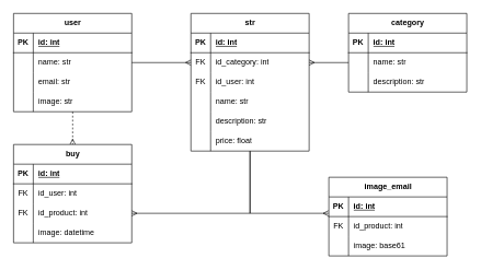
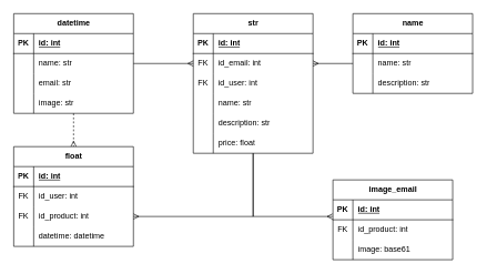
  <mxCell id="0" />
  <mxCell id="1" parent="0" />
  <mxCell id="2" style="edgeStyle=orthogonalEdgeStyle;rounded=0;orthogonalLoop=1;jettySize=auto;html=1;entryX=0.5;entryY=0;entryDx=0;entryDy=0;endArrow=ERmany;endFill=0;dashed=1;" edge="1" parent="1" source="3" target="49"><mxGeometry relative="1" as="geometry" /></mxCell>
- <mxCell id="3" value="user" style="shape=table;startSize=30;container=1;collapsible=1;childLayout=tableLayout;fixedRows=1;rowLines=0;fontStyle=1;align=center;resizeLast=1;html=1;" vertex="1" parent="1"><mxGeometry x="20" y="20" width="180" height="150" as="geometry" /></mxCell>
+ <mxCell id="3" value="datetime" style="shape=table;startSize=30;container=1;collapsible=1;childLayout=tableLayout;fixedRows=1;rowLines=0;fontStyle=1;align=center;resizeLast=1;html=1;" vertex="1" parent="1"><mxGeometry x="20" y="20" width="180" height="150" as="geometry" /></mxCell>
  <mxCell id="4" value="" style="shape=tableRow;horizontal=0;startSize=0;swimlaneHead=0;swimlaneBody=0;fillColor=none;collapsible=0;dropTarget=0;points=[[0,0.5],[1,0.5]];portConstraint=eastwest;top=0;left=0;right=0;bottom=1;" vertex="1" parent="3"><mxGeometry y="30" width="180" height="30" as="geometry" /></mxCell>
  <mxCell id="5" value="PK" style="shape=partialRectangle;connectable=0;fillColor=none;top=0;left=0;bottom=0;right=0;fontStyle=1;overflow=hidden;whiteSpace=wrap;html=1;" vertex="1" parent="4"><mxGeometry width="30" height="30" as="geometry"><mxRectangle width="30" height="30" as="alternateBounds" /></mxGeometry></mxCell>
  <mxCell id="6" value="id: int" style="shape=partialRectangle;connectable=0;fillColor=none;top=0;left=0;bottom=0;right=0;align=left;spacingLeft=6;fontStyle=5;overflow=hidden;whiteSpace=wrap;html=1;" vertex="1" parent="4"><mxGeometry x="30" width="150" height="30" as="geometry"><mxRectangle width="150" height="30" as="alternateBounds" /></mxGeometry></mxCell>
  <mxCell id="7" value="" style="shape=tableRow;horizontal=0;startSize=0;swimlaneHead=0;swimlaneBody=0;fillColor=none;collapsible=0;dropTarget=0;points=[[0,0.5],[1,0.5]];portConstraint=eastwest;top=0;left=0;right=0;bottom=0;" vertex="1" parent="3"><mxGeometry y="60" width="180" height="30" as="geometry" /></mxCell>
  <mxCell id="8" value="" style="shape=partialRectangle;connectable=0;fillColor=none;top=0;left=0;bottom=0;right=0;editable=1;overflow=hidden;whiteSpace=wrap;html=1;" vertex="1" parent="7"><mxGeometry width="30" height="30" as="geometry"><mxRectangle width="30" height="30" as="alternateBounds" /></mxGeometry></mxCell>
  <mxCell id="9" value="name: str" style="shape=partialRectangle;connectable=0;fillColor=none;top=0;left=0;bottom=0;right=0;align=left;spacingLeft=6;overflow=hidden;whiteSpace=wrap;html=1;" vertex="1" parent="7"><mxGeometry x="30" width="150" height="30" as="geometry"><mxRectangle width="150" height="30" as="alternateBounds" /></mxGeometry></mxCell>
  <mxCell id="10" value="" style="shape=tableRow;horizontal=0;startSize=0;swimlaneHead=0;swimlaneBody=0;fillColor=none;collapsible=0;dropTarget=0;points=[[0,0.5],[1,0.5]];portConstraint=eastwest;top=0;left=0;right=0;bottom=0;" vertex="1" parent="3"><mxGeometry y="90" width="180" height="30" as="geometry" /></mxCell>
  <mxCell id="11" value="" style="shape=partialRectangle;connectable=0;fillColor=none;top=0;left=0;bottom=0;right=0;editable=1;overflow=hidden;whiteSpace=wrap;html=1;" vertex="1" parent="10"><mxGeometry width="30" height="30" as="geometry"><mxRectangle width="30" height="30" as="alternateBounds" /></mxGeometry></mxCell>
  <mxCell id="12" value="email: str" style="shape=partialRectangle;connectable=0;fillColor=none;top=0;left=0;bottom=0;right=0;align=left;spacingLeft=6;overflow=hidden;whiteSpace=wrap;html=1;" vertex="1" parent="10"><mxGeometry x="30" width="150" height="30" as="geometry"><mxRectangle width="150" height="30" as="alternateBounds" /></mxGeometry></mxCell>
  <mxCell id="13" value="" style="shape=tableRow;horizontal=0;startSize=0;swimlaneHead=0;swimlaneBody=0;fillColor=none;collapsible=0;dropTarget=0;points=[[0,0.5],[1,0.5]];portConstraint=eastwest;top=0;left=0;right=0;bottom=0;" vertex="1" parent="3"><mxGeometry y="120" width="180" height="30" as="geometry" /></mxCell>
  <mxCell id="14" value="" style="shape=partialRectangle;connectable=0;fillColor=none;top=0;left=0;bottom=0;right=0;editable=1;overflow=hidden;whiteSpace=wrap;html=1;" vertex="1" parent="13"><mxGeometry width="30" height="30" as="geometry"><mxRectangle width="30" height="30" as="alternateBounds" /></mxGeometry></mxCell>
  <mxCell id="15" value="image: str" style="shape=partialRectangle;connectable=0;fillColor=none;top=0;left=0;bottom=0;right=0;align=left;spacingLeft=6;overflow=hidden;whiteSpace=wrap;html=1;" vertex="1" parent="13"><mxGeometry x="30" width="150" height="30" as="geometry"><mxRectangle width="150" height="30" as="alternateBounds" /></mxGeometry></mxCell>
  <mxCell id="16" style="edgeStyle=orthogonalEdgeStyle;rounded=0;orthogonalLoop=1;jettySize=auto;html=1;entryX=1;entryY=0.5;entryDx=0;entryDy=0;endArrow=ERmany;endFill=0;" edge="1" parent="1" source="18" target="56"><mxGeometry relative="1" as="geometry" /></mxCell>
  <mxCell id="17" style="edgeStyle=orthogonalEdgeStyle;rounded=0;orthogonalLoop=1;jettySize=auto;html=1;entryX=-0.003;entryY=0.834;entryDx=0;entryDy=0;entryPerimeter=0;endArrow=ERmany;endFill=0;" edge="1" parent="1" source="18" target="63"><mxGeometry relative="1" as="geometry" /></mxCell>
  <mxCell id="18" value="str" style="shape=table;startSize=30;container=1;collapsible=1;childLayout=tableLayout;fixedRows=1;rowLines=0;fontStyle=1;align=center;resizeLast=1;html=1;" vertex="1" parent="1"><mxGeometry x="290" y="20" width="180" height="210" as="geometry" /></mxCell>
  <mxCell id="19" value="" style="shape=tableRow;horizontal=0;startSize=0;swimlaneHead=0;swimlaneBody=0;fillColor=none;collapsible=0;dropTarget=0;points=[[0,0.5],[1,0.5]];portConstraint=eastwest;top=0;left=0;right=0;bottom=1;" vertex="1" parent="18"><mxGeometry y="30" width="180" height="30" as="geometry" /></mxCell>
  <mxCell id="20" value="PK" style="shape=partialRectangle;connectable=0;fillColor=none;top=0;left=0;bottom=0;right=0;fontStyle=1;overflow=hidden;whiteSpace=wrap;html=1;" vertex="1" parent="19"><mxGeometry width="30" height="30" as="geometry"><mxRectangle width="30" height="30" as="alternateBounds" /></mxGeometry></mxCell>
  <mxCell id="21" value="id: int" style="shape=partialRectangle;connectable=0;fillColor=none;top=0;left=0;bottom=0;right=0;align=left;spacingLeft=6;fontStyle=5;overflow=hidden;whiteSpace=wrap;html=1;" vertex="1" parent="19"><mxGeometry x="30" width="150" height="30" as="geometry"><mxRectangle width="150" height="30" as="alternateBounds" /></mxGeometry></mxCell>
  <mxCell id="22" value="" style="shape=tableRow;horizontal=0;startSize=0;swimlaneHead=0;swimlaneBody=0;fillColor=none;collapsible=0;dropTarget=0;points=[[0,0.5],[1,0.5]];portConstraint=eastwest;top=0;left=0;right=0;bottom=0;" vertex="1" parent="18"><mxGeometry y="60" width="180" height="30" as="geometry" /></mxCell>
  <mxCell id="23" value="FK" style="shape=partialRectangle;connectable=0;fillColor=none;top=0;left=0;bottom=0;right=0;editable=1;overflow=hidden;whiteSpace=wrap;html=1;" vertex="1" parent="22"><mxGeometry width="30" height="30" as="geometry"><mxRectangle width="30" height="30" as="alternateBounds" /></mxGeometry></mxCell>
- <mxCell id="24" value="id_category: int" style="shape=partialRectangle;connectable=0;fillColor=none;top=0;left=0;bottom=0;right=0;align=left;spacingLeft=6;overflow=hidden;whiteSpace=wrap;html=1;" vertex="1" parent="22"><mxGeometry x="30" width="150" height="30" as="geometry"><mxRectangle width="150" height="30" as="alternateBounds" /></mxGeometry></mxCell>
+ <mxCell id="24" value="id_email: int" style="shape=partialRectangle;connectable=0;fillColor=none;top=0;left=0;bottom=0;right=0;align=left;spacingLeft=6;overflow=hidden;whiteSpace=wrap;html=1;" vertex="1" parent="22"><mxGeometry x="30" width="150" height="30" as="geometry"><mxRectangle width="150" height="30" as="alternateBounds" /></mxGeometry></mxCell>
  <mxCell id="25" value="" style="shape=tableRow;horizontal=0;startSize=0;swimlaneHead=0;swimlaneBody=0;fillColor=none;collapsible=0;dropTarget=0;points=[[0,0.5],[1,0.5]];portConstraint=eastwest;top=0;left=0;right=0;bottom=0;" vertex="1" parent="18"><mxGeometry y="90" width="180" height="30" as="geometry" /></mxCell>
  <mxCell id="26" value="FK" style="shape=partialRectangle;connectable=0;fillColor=none;top=0;left=0;bottom=0;right=0;editable=1;overflow=hidden;whiteSpace=wrap;html=1;" vertex="1" parent="25"><mxGeometry width="30" height="30" as="geometry"><mxRectangle width="30" height="30" as="alternateBounds" /></mxGeometry></mxCell>
  <mxCell id="27" value="id_user: int" style="shape=partialRectangle;connectable=0;fillColor=none;top=0;left=0;bottom=0;right=0;align=left;spacingLeft=6;overflow=hidden;whiteSpace=wrap;html=1;" vertex="1" parent="25"><mxGeometry x="30" width="150" height="30" as="geometry"><mxRectangle width="150" height="30" as="alternateBounds" /></mxGeometry></mxCell>
  <mxCell id="28" value="" style="shape=tableRow;horizontal=0;startSize=0;swimlaneHead=0;swimlaneBody=0;fillColor=none;collapsible=0;dropTarget=0;points=[[0,0.5],[1,0.5]];portConstraint=eastwest;top=0;left=0;right=0;bottom=0;" vertex="1" parent="18"><mxGeometry y="120" width="180" height="30" as="geometry" /></mxCell>
  <mxCell id="29" value="" style="shape=partialRectangle;connectable=0;fillColor=none;top=0;left=0;bottom=0;right=0;editable=1;overflow=hidden;whiteSpace=wrap;html=1;" vertex="1" parent="28"><mxGeometry width="30" height="30" as="geometry"><mxRectangle width="30" height="30" as="alternateBounds" /></mxGeometry></mxCell>
  <mxCell id="30" value="name: str" style="shape=partialRectangle;connectable=0;fillColor=none;top=0;left=0;bottom=0;right=0;align=left;spacingLeft=6;overflow=hidden;whiteSpace=wrap;html=1;" vertex="1" parent="28"><mxGeometry x="30" width="150" height="30" as="geometry"><mxRectangle width="150" height="30" as="alternateBounds" /></mxGeometry></mxCell>
  <mxCell id="31" value="" style="shape=tableRow;horizontal=0;startSize=0;swimlaneHead=0;swimlaneBody=0;fillColor=none;collapsible=0;dropTarget=0;points=[[0,0.5],[1,0.5]];portConstraint=eastwest;top=0;left=0;right=0;bottom=0;" vertex="1" parent="18"><mxGeometry y="150" width="180" height="30" as="geometry" /></mxCell>
  <mxCell id="32" value="" style="shape=partialRectangle;connectable=0;fillColor=none;top=0;left=0;bottom=0;right=0;editable=1;overflow=hidden;whiteSpace=wrap;html=1;" vertex="1" parent="31"><mxGeometry width="30" height="30" as="geometry"><mxRectangle width="30" height="30" as="alternateBounds" /></mxGeometry></mxCell>
  <mxCell id="33" value="description: str" style="shape=partialRectangle;connectable=0;fillColor=none;top=0;left=0;bottom=0;right=0;align=left;spacingLeft=6;overflow=hidden;whiteSpace=wrap;html=1;" vertex="1" parent="31"><mxGeometry x="30" width="150" height="30" as="geometry"><mxRectangle width="150" height="30" as="alternateBounds" /></mxGeometry></mxCell>
  <mxCell id="34" value="" style="shape=tableRow;horizontal=0;startSize=0;swimlaneHead=0;swimlaneBody=0;fillColor=none;collapsible=0;dropTarget=0;points=[[0,0.5],[1,0.5]];portConstraint=eastwest;top=0;left=0;right=0;bottom=0;" vertex="1" parent="18"><mxGeometry y="180" width="180" height="30" as="geometry" /></mxCell>
  <mxCell id="35" value="" style="shape=partialRectangle;connectable=0;fillColor=none;top=0;left=0;bottom=0;right=0;editable=1;overflow=hidden;whiteSpace=wrap;html=1;" vertex="1" parent="34"><mxGeometry width="30" height="30" as="geometry"><mxRectangle width="30" height="30" as="alternateBounds" /></mxGeometry></mxCell>
  <mxCell id="36" value="price: float" style="shape=partialRectangle;connectable=0;fillColor=none;top=0;left=0;bottom=0;right=0;align=left;spacingLeft=6;overflow=hidden;whiteSpace=wrap;html=1;" vertex="1" parent="34"><mxGeometry x="30" width="150" height="30" as="geometry"><mxRectangle width="150" height="30" as="alternateBounds" /></mxGeometry></mxCell>
- <mxCell id="37" value="category" style="shape=table;startSize=30;container=1;collapsible=1;childLayout=tableLayout;fixedRows=1;rowLines=0;fontStyle=1;align=center;resizeLast=1;html=1;" vertex="1" parent="1"><mxGeometry x="530" y="20" width="180" height="120" as="geometry" /></mxCell>
+ <mxCell id="37" value="name" style="shape=table;startSize=30;container=1;collapsible=1;childLayout=tableLayout;fixedRows=1;rowLines=0;fontStyle=1;align=center;resizeLast=1;html=1;" vertex="1" parent="1"><mxGeometry x="530" y="20" width="180" height="120" as="geometry" /></mxCell>
  <mxCell id="38" value="" style="shape=tableRow;horizontal=0;startSize=0;swimlaneHead=0;swimlaneBody=0;fillColor=none;collapsible=0;dropTarget=0;points=[[0,0.5],[1,0.5]];portConstraint=eastwest;top=0;left=0;right=0;bottom=1;" vertex="1" parent="37"><mxGeometry y="30" width="180" height="30" as="geometry" /></mxCell>
  <mxCell id="39" value="PK" style="shape=partialRectangle;connectable=0;fillColor=none;top=0;left=0;bottom=0;right=0;fontStyle=1;overflow=hidden;whiteSpace=wrap;html=1;" vertex="1" parent="38"><mxGeometry width="30" height="30" as="geometry"><mxRectangle width="30" height="30" as="alternateBounds" /></mxGeometry></mxCell>
  <mxCell id="40" value="id: int" style="shape=partialRectangle;connectable=0;fillColor=none;top=0;left=0;bottom=0;right=0;align=left;spacingLeft=6;fontStyle=5;overflow=hidden;whiteSpace=wrap;html=1;" vertex="1" parent="38"><mxGeometry x="30" width="150" height="30" as="geometry"><mxRectangle width="150" height="30" as="alternateBounds" /></mxGeometry></mxCell>
  <mxCell id="41" value="" style="shape=tableRow;horizontal=0;startSize=0;swimlaneHead=0;swimlaneBody=0;fillColor=none;collapsible=0;dropTarget=0;points=[[0,0.5],[1,0.5]];portConstraint=eastwest;top=0;left=0;right=0;bottom=0;" vertex="1" parent="37"><mxGeometry y="60" width="180" height="30" as="geometry" /></mxCell>
  <mxCell id="42" value="" style="shape=partialRectangle;connectable=0;fillColor=none;top=0;left=0;bottom=0;right=0;editable=1;overflow=hidden;whiteSpace=wrap;html=1;" vertex="1" parent="41"><mxGeometry width="30" height="30" as="geometry"><mxRectangle width="30" height="30" as="alternateBounds" /></mxGeometry></mxCell>
  <mxCell id="43" value="name: str" style="shape=partialRectangle;connectable=0;fillColor=none;top=0;left=0;bottom=0;right=0;align=left;spacingLeft=6;overflow=hidden;whiteSpace=wrap;html=1;" vertex="1" parent="41"><mxGeometry x="30" width="150" height="30" as="geometry"><mxRectangle width="150" height="30" as="alternateBounds" /></mxGeometry></mxCell>
  <mxCell id="44" value="" style="shape=tableRow;horizontal=0;startSize=0;swimlaneHead=0;swimlaneBody=0;fillColor=none;collapsible=0;dropTarget=0;points=[[0,0.5],[1,0.5]];portConstraint=eastwest;top=0;left=0;right=0;bottom=0;" vertex="1" parent="37"><mxGeometry y="90" width="180" height="30" as="geometry" /></mxCell>
  <mxCell id="45" value="" style="shape=partialRectangle;connectable=0;fillColor=none;top=0;left=0;bottom=0;right=0;editable=1;overflow=hidden;whiteSpace=wrap;html=1;" vertex="1" parent="44"><mxGeometry width="30" height="30" as="geometry"><mxRectangle width="30" height="30" as="alternateBounds" /></mxGeometry></mxCell>
  <mxCell id="46" value="description: str" style="shape=partialRectangle;connectable=0;fillColor=none;top=0;left=0;bottom=0;right=0;align=left;spacingLeft=6;overflow=hidden;whiteSpace=wrap;html=1;" vertex="1" parent="44"><mxGeometry x="30" width="150" height="30" as="geometry"><mxRectangle width="150" height="30" as="alternateBounds" /></mxGeometry></mxCell>
  <mxCell id="47" style="edgeStyle=orthogonalEdgeStyle;rounded=0;orthogonalLoop=1;jettySize=auto;html=1;exitX=0;exitY=0.5;exitDx=0;exitDy=0;entryX=1;entryY=0.5;entryDx=0;entryDy=0;endArrow=ERmany;endFill=0;" edge="1" parent="1" source="41" target="22"><mxGeometry relative="1" as="geometry" /></mxCell>
  <mxCell id="48" style="edgeStyle=orthogonalEdgeStyle;rounded=0;orthogonalLoop=1;jettySize=auto;html=1;exitX=1;exitY=0.5;exitDx=0;exitDy=0;entryX=0;entryY=0.5;entryDx=0;entryDy=0;endArrow=ERmany;endFill=0;" edge="1" parent="1" source="7" target="22"><mxGeometry relative="1" as="geometry" /></mxCell>
- <mxCell id="49" value="buy" style="shape=table;startSize=30;container=1;collapsible=1;childLayout=tableLayout;fixedRows=1;rowLines=0;fontStyle=1;align=center;resizeLast=1;html=1;" vertex="1" parent="1"><mxGeometry x="20" y="220" width="180" height="150" as="geometry" /></mxCell>
+ <mxCell id="49" value="float" style="shape=table;startSize=30;container=1;collapsible=1;childLayout=tableLayout;fixedRows=1;rowLines=0;fontStyle=1;align=center;resizeLast=1;html=1;" vertex="1" parent="1"><mxGeometry x="20" y="220" width="180" height="150" as="geometry" /></mxCell>
  <mxCell id="50" value="" style="shape=tableRow;horizontal=0;startSize=0;swimlaneHead=0;swimlaneBody=0;fillColor=none;collapsible=0;dropTarget=0;points=[[0,0.5],[1,0.5]];portConstraint=eastwest;top=0;left=0;right=0;bottom=1;" vertex="1" parent="49"><mxGeometry y="30" width="180" height="30" as="geometry" /></mxCell>
  <mxCell id="51" value="PK" style="shape=partialRectangle;connectable=0;fillColor=none;top=0;left=0;bottom=0;right=0;fontStyle=1;overflow=hidden;whiteSpace=wrap;html=1;" vertex="1" parent="50"><mxGeometry width="30" height="30" as="geometry"><mxRectangle width="30" height="30" as="alternateBounds" /></mxGeometry></mxCell>
  <mxCell id="52" value="id: int" style="shape=partialRectangle;connectable=0;fillColor=none;top=0;left=0;bottom=0;right=0;align=left;spacingLeft=6;fontStyle=5;overflow=hidden;whiteSpace=wrap;html=1;" vertex="1" parent="50"><mxGeometry x="30" width="150" height="30" as="geometry"><mxRectangle width="150" height="30" as="alternateBounds" /></mxGeometry></mxCell>
  <mxCell id="53" value="" style="shape=tableRow;horizontal=0;startSize=0;swimlaneHead=0;swimlaneBody=0;fillColor=none;collapsible=0;dropTarget=0;points=[[0,0.5],[1,0.5]];portConstraint=eastwest;top=0;left=0;right=0;bottom=0;" vertex="1" parent="49"><mxGeometry y="60" width="180" height="30" as="geometry" /></mxCell>
  <mxCell id="54" value="FK" style="shape=partialRectangle;connectable=0;fillColor=none;top=0;left=0;bottom=0;right=0;editable=1;overflow=hidden;whiteSpace=wrap;html=1;" vertex="1" parent="53"><mxGeometry width="30" height="30" as="geometry"><mxRectangle width="30" height="30" as="alternateBounds" /></mxGeometry></mxCell>
  <mxCell id="55" value="id_user: int" style="shape=partialRectangle;connectable=0;fillColor=none;top=0;left=0;bottom=0;right=0;align=left;spacingLeft=6;overflow=hidden;whiteSpace=wrap;html=1;" vertex="1" parent="53"><mxGeometry x="30" width="150" height="30" as="geometry"><mxRectangle width="150" height="30" as="alternateBounds" /></mxGeometry></mxCell>
  <mxCell id="56" value="" style="shape=tableRow;horizontal=0;startSize=0;swimlaneHead=0;swimlaneBody=0;fillColor=none;collapsible=0;dropTarget=0;points=[[0,0.5],[1,0.5]];portConstraint=eastwest;top=0;left=0;right=0;bottom=0;" vertex="1" parent="49"><mxGeometry y="90" width="180" height="30" as="geometry" /></mxCell>
  <mxCell id="57" value="FK" style="shape=partialRectangle;connectable=0;fillColor=none;top=0;left=0;bottom=0;right=0;editable=1;overflow=hidden;whiteSpace=wrap;html=1;" vertex="1" parent="56"><mxGeometry width="30" height="30" as="geometry"><mxRectangle width="30" height="30" as="alternateBounds" /></mxGeometry></mxCell>
  <mxCell id="58" value="id_product: int" style="shape=partialRectangle;connectable=0;fillColor=none;top=0;left=0;bottom=0;right=0;align=left;spacingLeft=6;overflow=hidden;whiteSpace=wrap;html=1;" vertex="1" parent="56"><mxGeometry x="30" width="150" height="30" as="geometry"><mxRectangle width="150" height="30" as="alternateBounds" /></mxGeometry></mxCell>
  <mxCell id="59" value="" style="shape=tableRow;horizontal=0;startSize=0;swimlaneHead=0;swimlaneBody=0;fillColor=none;collapsible=0;dropTarget=0;points=[[0,0.5],[1,0.5]];portConstraint=eastwest;top=0;left=0;right=0;bottom=0;" vertex="1" parent="49"><mxGeometry y="120" width="180" height="30" as="geometry" /></mxCell>
  <mxCell id="60" value="" style="shape=partialRectangle;connectable=0;fillColor=none;top=0;left=0;bottom=0;right=0;editable=1;overflow=hidden;whiteSpace=wrap;html=1;" vertex="1" parent="59"><mxGeometry width="30" height="30" as="geometry"><mxRectangle width="30" height="30" as="alternateBounds" /></mxGeometry></mxCell>
- <mxCell id="61" value="image: datetime" style="shape=partialRectangle;connectable=0;fillColor=none;top=0;left=0;bottom=0;right=0;align=left;spacingLeft=6;overflow=hidden;whiteSpace=wrap;html=1;" vertex="1" parent="59"><mxGeometry x="30" width="150" height="30" as="geometry"><mxRectangle width="150" height="30" as="alternateBounds" /></mxGeometry></mxCell>
+ <mxCell id="61" value="datetime: datetime" style="shape=partialRectangle;connectable=0;fillColor=none;top=0;left=0;bottom=0;right=0;align=left;spacingLeft=6;overflow=hidden;whiteSpace=wrap;html=1;" vertex="1" parent="59"><mxGeometry x="30" width="150" height="30" as="geometry"><mxRectangle width="150" height="30" as="alternateBounds" /></mxGeometry></mxCell>
  <mxCell id="62" value="image_email" style="shape=table;startSize=30;container=1;collapsible=1;childLayout=tableLayout;fixedRows=1;rowLines=0;fontStyle=1;align=center;resizeLast=1;html=1;" vertex="1" parent="1"><mxGeometry x="500" y="270" width="180" height="120" as="geometry" /></mxCell>
  <mxCell id="63" value="" style="shape=tableRow;horizontal=0;startSize=0;swimlaneHead=0;swimlaneBody=0;fillColor=none;collapsible=0;dropTarget=0;points=[[0,0.5],[1,0.5]];portConstraint=eastwest;top=0;left=0;right=0;bottom=1;" vertex="1" parent="62"><mxGeometry y="30" width="180" height="30" as="geometry" /></mxCell>
  <mxCell id="64" value="PK" style="shape=partialRectangle;connectable=0;fillColor=none;top=0;left=0;bottom=0;right=0;fontStyle=1;overflow=hidden;whiteSpace=wrap;html=1;" vertex="1" parent="63"><mxGeometry width="30" height="30" as="geometry"><mxRectangle width="30" height="30" as="alternateBounds" /></mxGeometry></mxCell>
  <mxCell id="65" value="id: int" style="shape=partialRectangle;connectable=0;fillColor=none;top=0;left=0;bottom=0;right=0;align=left;spacingLeft=6;fontStyle=5;overflow=hidden;whiteSpace=wrap;html=1;" vertex="1" parent="63"><mxGeometry x="30" width="150" height="30" as="geometry"><mxRectangle width="150" height="30" as="alternateBounds" /></mxGeometry></mxCell>
  <mxCell id="66" value="" style="shape=tableRow;horizontal=0;startSize=0;swimlaneHead=0;swimlaneBody=0;fillColor=none;collapsible=0;dropTarget=0;points=[[0,0.5],[1,0.5]];portConstraint=eastwest;top=0;left=0;right=0;bottom=0;" vertex="1" parent="62"><mxGeometry y="60" width="180" height="30" as="geometry" /></mxCell>
  <mxCell id="67" value="FK" style="shape=partialRectangle;connectable=0;fillColor=none;top=0;left=0;bottom=0;right=0;editable=1;overflow=hidden;whiteSpace=wrap;html=1;" vertex="1" parent="66"><mxGeometry width="30" height="30" as="geometry"><mxRectangle width="30" height="30" as="alternateBounds" /></mxGeometry></mxCell>
  <mxCell id="68" value="id_product: int" style="shape=partialRectangle;connectable=0;fillColor=none;top=0;left=0;bottom=0;right=0;align=left;spacingLeft=6;overflow=hidden;whiteSpace=wrap;html=1;" vertex="1" parent="66"><mxGeometry x="30" width="150" height="30" as="geometry"><mxRectangle width="150" height="30" as="alternateBounds" /></mxGeometry></mxCell>
  <mxCell id="69" value="" style="shape=tableRow;horizontal=0;startSize=0;swimlaneHead=0;swimlaneBody=0;fillColor=none;collapsible=0;dropTarget=0;points=[[0,0.5],[1,0.5]];portConstraint=eastwest;top=0;left=0;right=0;bottom=0;" vertex="1" parent="62"><mxGeometry y="90" width="180" height="30" as="geometry" /></mxCell>
  <mxCell id="70" value="" style="shape=partialRectangle;connectable=0;fillColor=none;top=0;left=0;bottom=0;right=0;editable=1;overflow=hidden;whiteSpace=wrap;html=1;" vertex="1" parent="69"><mxGeometry width="30" height="30" as="geometry"><mxRectangle width="30" height="30" as="alternateBounds" /></mxGeometry></mxCell>
  <mxCell id="71" value="image: base61" style="shape=partialRectangle;connectable=0;fillColor=none;top=0;left=0;bottom=0;right=0;align=left;spacingLeft=6;overflow=hidden;whiteSpace=wrap;html=1;" vertex="1" parent="69"><mxGeometry x="30" width="150" height="30" as="geometry"><mxRectangle width="150" height="30" as="alternateBounds" /></mxGeometry></mxCell>
